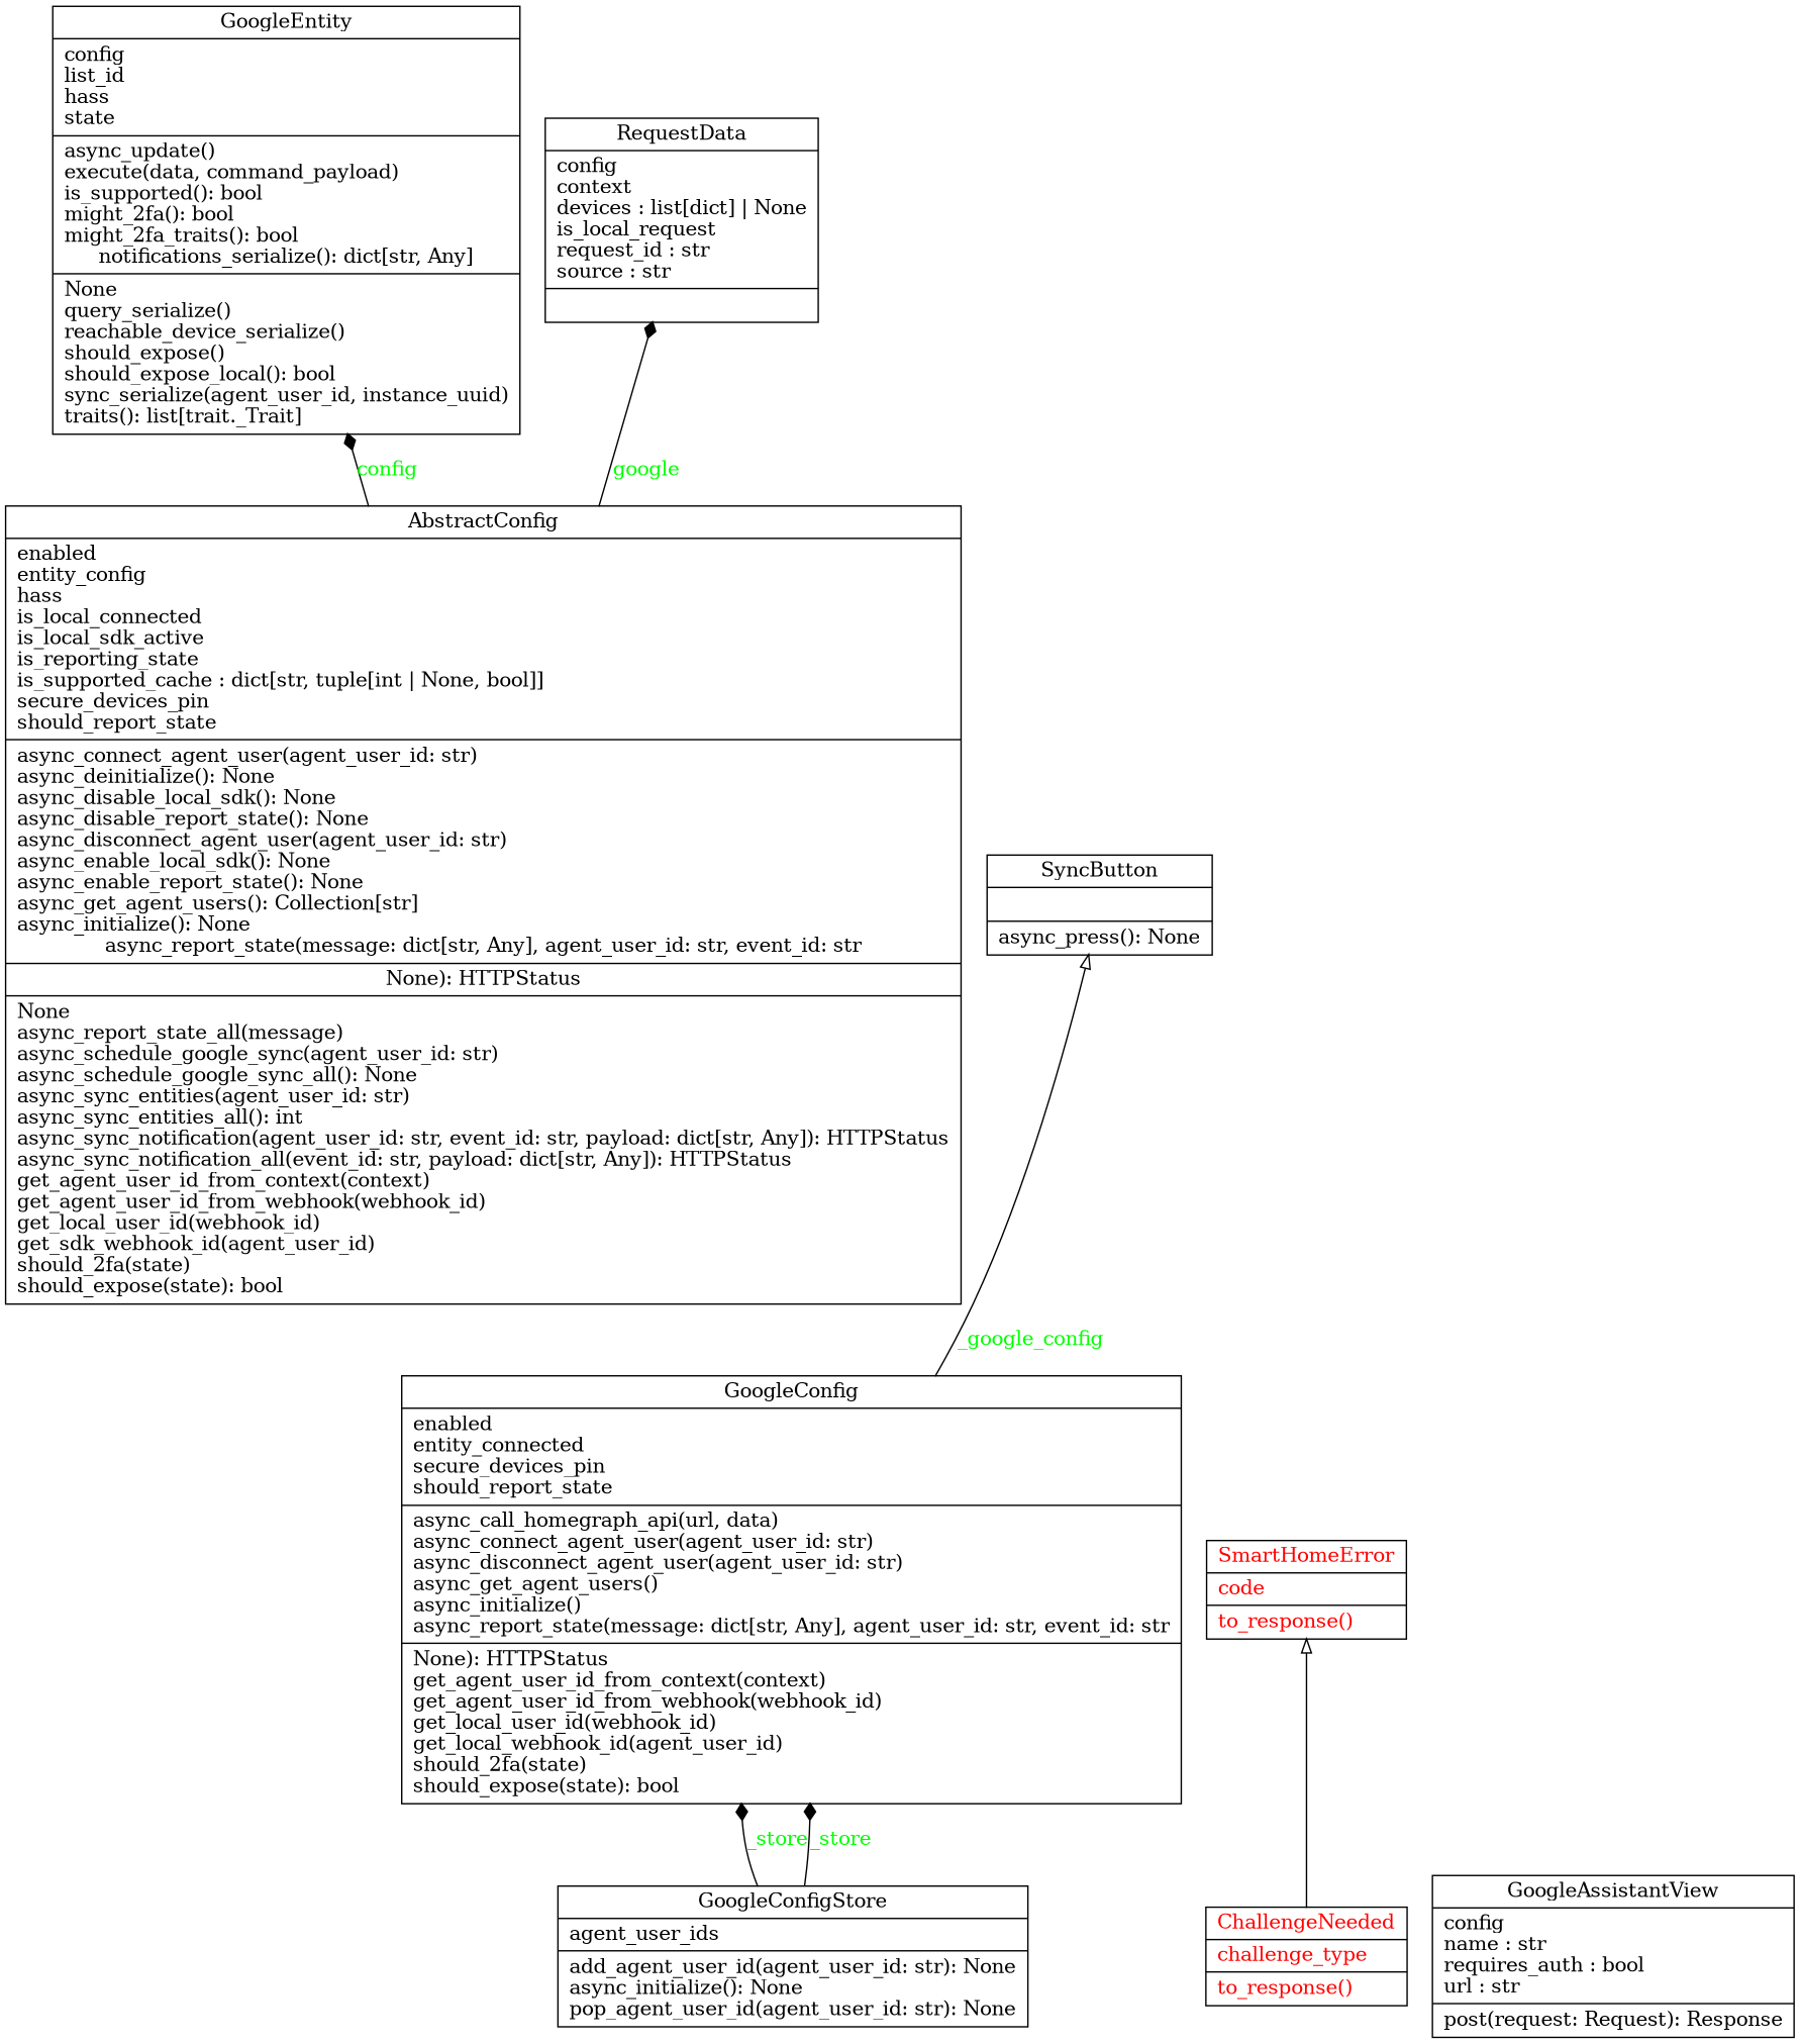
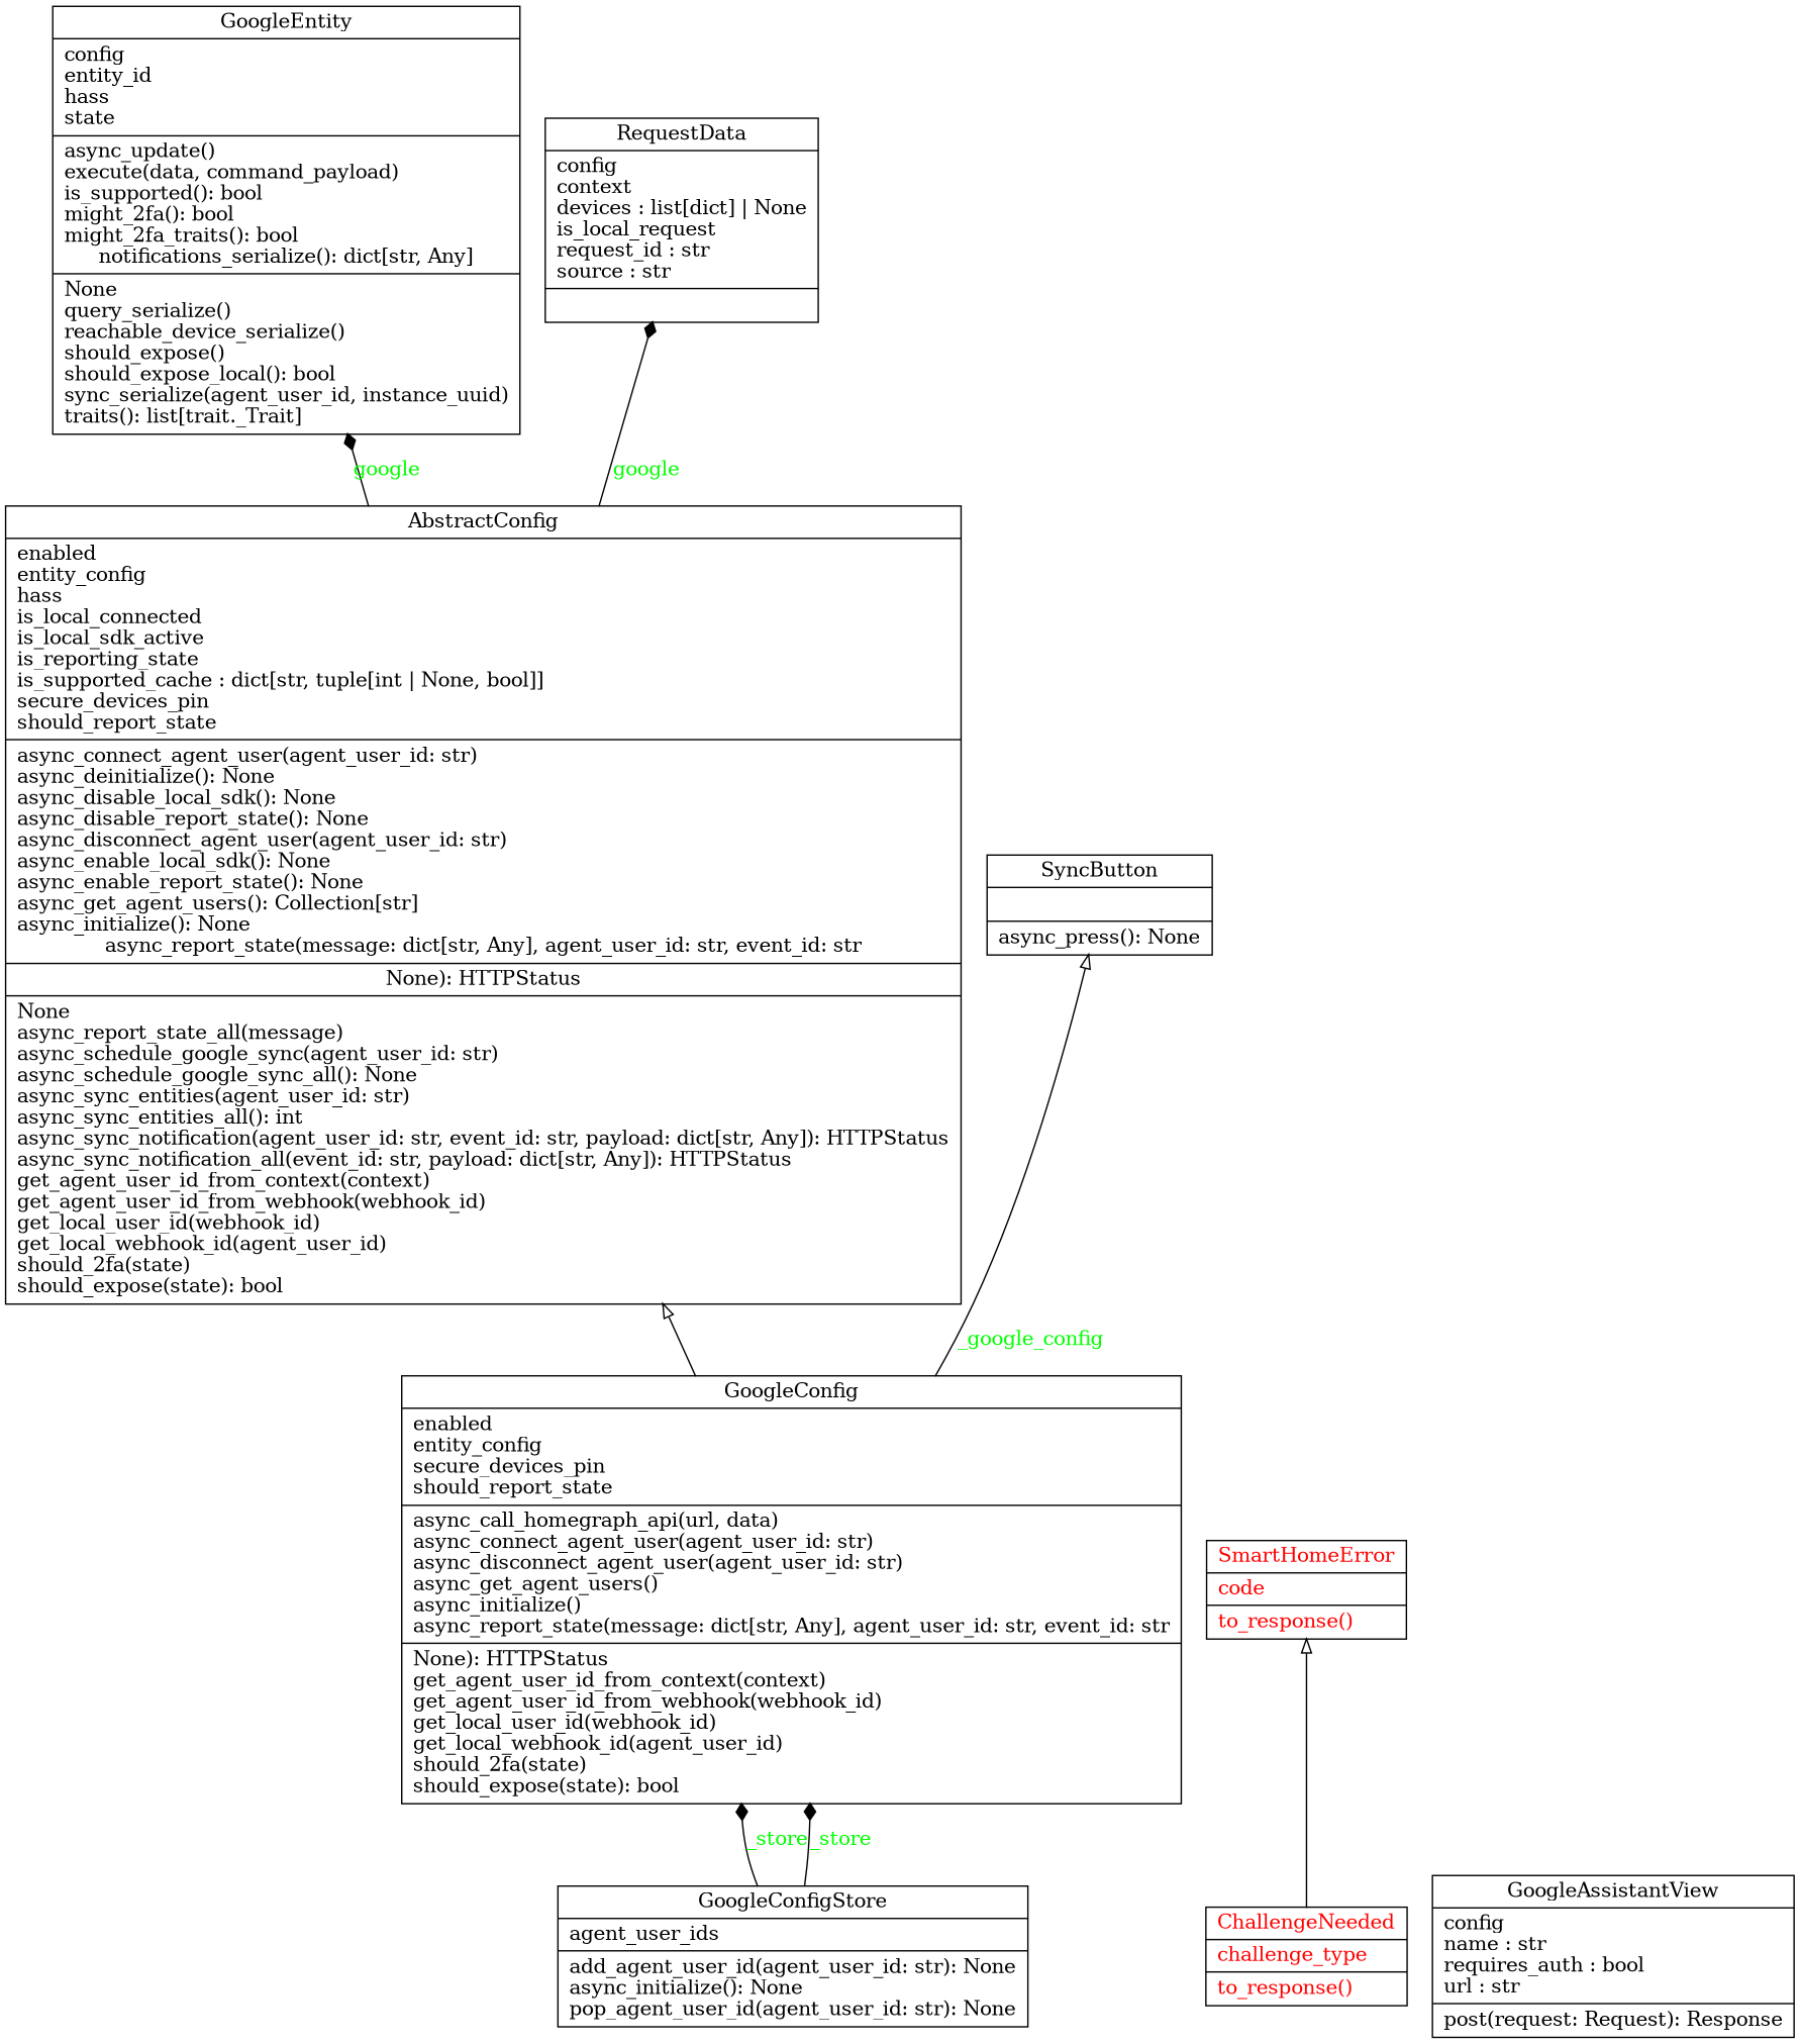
  digraph {
    rankdir=BT
    node [color=black fontcolor=black shape=record style=solid]
    edge [arrowhead=diamond arrowtail=none fontcolor=green style=solid]
-   n1 [label="{AbstractConfig|enabled\lentity_config\lhass\lis_local_connected\lis_local_sdk_active\lis_reporting_state\lis_supported_cache : dict[str, tuple[int \| None, bool]]\lsecure_devices_pin\lshould_report_state\l|async_connect_agent_user(agent_user_id: str)\lasync_deinitialize(): None\lasync_disable_local_sdk(): None\lasync_disable_report_state(): None\lasync_disconnect_agent_user(agent_user_id: str)\lasync_enable_local_sdk(): None\lasync_enable_report_state(): None\lasync_get_agent_users(): Collection[str]\lasync_initialize(): None\lasync_report_state(message: dict[str, Any], agent_user_id: str, event_id: str | None): HTTPStatus | None\lasync_report_state_all(message)\lasync_schedule_google_sync(agent_user_id: str)\lasync_schedule_google_sync_all(): None\lasync_sync_entities(agent_user_id: str)\lasync_sync_entities_all(): int\lasync_sync_notification(agent_user_id: str, event_id: str, payload: dict[str, Any]): HTTPStatus\lasync_sync_notification_all(event_id: str, payload: dict[str, Any]): HTTPStatus\lget_agent_user_id_from_context(context)\lget_agent_user_id_from_webhook(webhook_id)\lget_local_user_id(webhook_id)\lget_sdk_webhook_id(agent_user_id)\lshould_2fa(state)\lshould_expose(state): bool\l}"]
-   n2 [label="{GoogleEntity|config\llist_id\lhass\lstate\l|async_update()\lexecute(data, command_payload)\lis_supported(): bool\lmight_2fa(): bool\lmight_2fa_traits(): bool\lnotifications_serialize(): dict[str, Any] | None\lquery_serialize()\lreachable_device_serialize()\lshould_expose()\lshould_expose_local(): bool\lsync_serialize(agent_user_id, instance_uuid)\ltraits(): list[trait._Trait]\l}"]
+   n1 [label="{AbstractConfig|enabled\lentity_config\lhass\lis_local_connected\lis_local_sdk_active\lis_reporting_state\lis_supported_cache : dict[str, tuple[int \| None, bool]]\lsecure_devices_pin\lshould_report_state\l|async_connect_agent_user(agent_user_id: str)\lasync_deinitialize(): None\lasync_disable_local_sdk(): None\lasync_disable_report_state(): None\lasync_disconnect_agent_user(agent_user_id: str)\lasync_enable_local_sdk(): None\lasync_enable_report_state(): None\lasync_get_agent_users(): Collection[str]\lasync_initialize(): None\lasync_report_state(message: dict[str, Any], agent_user_id: str, event_id: str | None): HTTPStatus | None\lasync_report_state_all(message)\lasync_schedule_google_sync(agent_user_id: str)\lasync_schedule_google_sync_all(): None\lasync_sync_entities(agent_user_id: str)\lasync_sync_entities_all(): int\lasync_sync_notification(agent_user_id: str, event_id: str, payload: dict[str, Any]): HTTPStatus\lasync_sync_notification_all(event_id: str, payload: dict[str, Any]): HTTPStatus\lget_agent_user_id_from_context(context)\lget_agent_user_id_from_webhook(webhook_id)\lget_local_user_id(webhook_id)\lget_local_webhook_id(agent_user_id)\lshould_2fa(state)\lshould_expose(state): bool\l}"]
+   n2 [label="{GoogleEntity|config\lentity_id\lhass\lstate\l|async_update()\lexecute(data, command_payload)\lis_supported(): bool\lmight_2fa(): bool\lmight_2fa_traits(): bool\lnotifications_serialize(): dict[str, Any] | None\lquery_serialize()\lreachable_device_serialize()\lshould_expose()\lshould_expose_local(): bool\lsync_serialize(agent_user_id, instance_uuid)\ltraits(): list[trait._Trait]\l}"]
    n3 [label="{RequestData|config\lcontext\ldevices : list[dict] \| None\lis_local_request\lrequest_id : str\lsource : str\l|}"]
    n4 [fontcolor=red label="{ChallengeNeeded|challenge_type\l|to_response()\l}"]
    n5 [fontcolor=red label="{SmartHomeError|code\l|to_response()\l}"]
    n6 [label="{GoogleAssistantView|config\lname : str\lrequires_auth : bool\lurl : str\l|post(request: Request): Response\l}"]
-   n7 [label="{GoogleConfig|enabled\lentity_connected\lsecure_devices_pin\lshould_report_state\l|async_call_homegraph_api(url, data)\lasync_connect_agent_user(agent_user_id: str)\lasync_disconnect_agent_user(agent_user_id: str)\lasync_get_agent_users()\lasync_initialize()\lasync_report_state(message: dict[str, Any], agent_user_id: str, event_id: str | None): HTTPStatus\lget_agent_user_id_from_context(context)\lget_agent_user_id_from_webhook(webhook_id)\lget_local_user_id(webhook_id)\lget_local_webhook_id(agent_user_id)\lshould_2fa(state)\lshould_expose(state): bool\l}"]
+   n7 [label="{GoogleConfig|enabled\lentity_config\lsecure_devices_pin\lshould_report_state\l|async_call_homegraph_api(url, data)\lasync_connect_agent_user(agent_user_id: str)\lasync_disconnect_agent_user(agent_user_id: str)\lasync_get_agent_users()\lasync_initialize()\lasync_report_state(message: dict[str, Any], agent_user_id: str, event_id: str | None): HTTPStatus\lget_agent_user_id_from_context(context)\lget_agent_user_id_from_webhook(webhook_id)\lget_local_user_id(webhook_id)\lget_local_webhook_id(agent_user_id)\lshould_2fa(state)\lshould_expose(state): bool\l}"]
    n8 [label="{SyncButton|\l|async_press(): None\l}"]
    n9 [label="{GoogleConfigStore|agent_user_ids\l|add_agent_user_id(agent_user_id: str): None\lasync_initialize(): None\lpop_agent_user_id(agent_user_id: str): None\l}"]
-   n1 -> n2 [label=config]
+   n1 -> n2 [label=google]
    n1 -> n3 [label=google]
    n4 -> n5 [arrowhead=empty fontcolor="" style=""]
+   n7 -> n1 [arrowhead=empty fontcolor="" style=""]
    n7 -> n8 [arrowhead=empty label=_google_config]
    n9 -> n7 [label=_store]
    n9 -> n7 [label=_store]
  }
